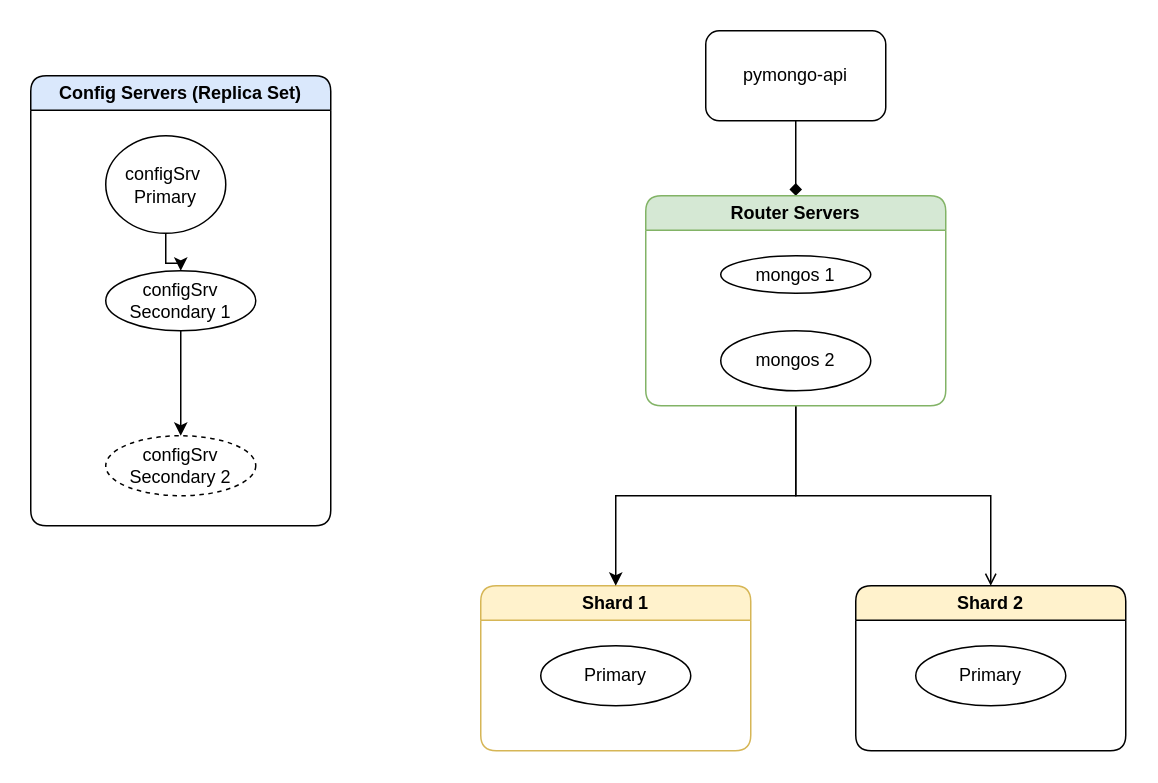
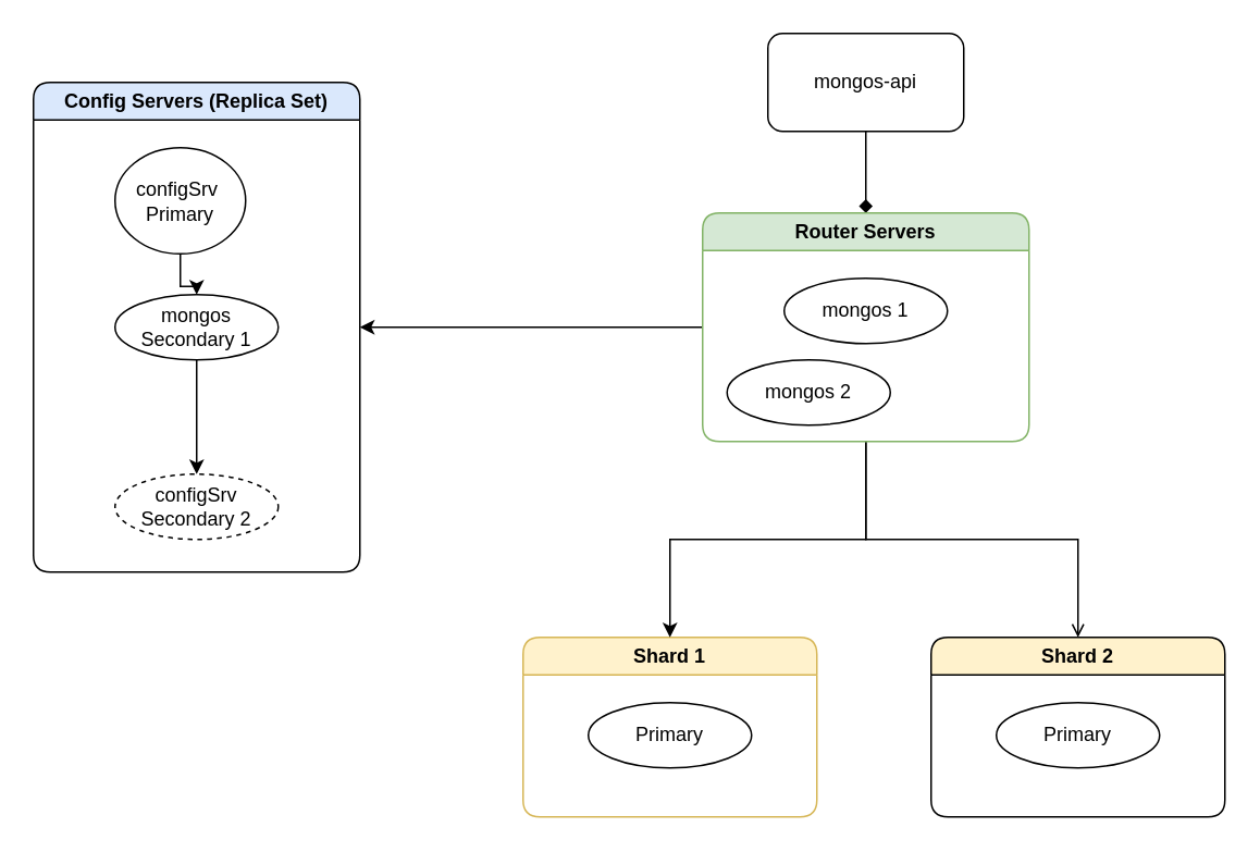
  <mxCell id="0" />
  <mxCell id="1" parent="0" />
  <mxCell id="2" value="Config Servers (Replica Set)" style="swimlane;rounded=1;whiteSpace=wrap;html=1;fillColor=#dae8fc;" parent="1" vertex="1"><mxGeometry x="20" y="50" width="200" height="300" as="geometry" /></mxCell>
  <mxCell id="3" style="edgeStyle=orthogonalEdgeStyle;rounded=0;orthogonalLoop=1;jettySize=auto;html=1;entryX=0.5;entryY=0;entryDx=0;entryDy=0;" parent="2" source="4" target="7" edge="1"><mxGeometry relative="1" as="geometry" /></mxCell>
  <mxCell id="4" value="configSrv&amp;nbsp;&lt;div&gt;Primary&lt;/div&gt;" style="ellipse;whiteSpace=wrap;html=1;fillColor=#ffffff;" parent="2" vertex="1"><mxGeometry x="50" y="40" width="80" height="65" as="geometry" /></mxCell>
  <mxCell id="5" value="configSrv&lt;div&gt;Secondary 2&lt;br&gt;&lt;/div&gt;" style="ellipse;whiteSpace=wrap;html=1;fillColor=#ffffff;dashed=1;" parent="2" vertex="1"><mxGeometry x="50" y="240" width="100" height="40" as="geometry" /></mxCell>
  <mxCell id="6" style="edgeStyle=orthogonalEdgeStyle;rounded=0;orthogonalLoop=1;jettySize=auto;html=1;entryX=0.5;entryY=0;entryDx=0;entryDy=0;" parent="2" source="7" target="5" edge="1"><mxGeometry relative="1" as="geometry" /></mxCell>
- <mxCell id="7" value="configSrv&lt;div&gt;Secondary 1&lt;/div&gt;" style="ellipse;whiteSpace=wrap;html=1;fillColor=#ffffff;" parent="2" vertex="1"><mxGeometry x="50" y="130" width="100" height="40" as="geometry" /></mxCell>
+ <mxCell id="7" value="mongos&lt;div&gt;Secondary 1&lt;/div&gt;" style="ellipse;whiteSpace=wrap;html=1;fillColor=#ffffff;" parent="2" vertex="1"><mxGeometry x="50" y="130" width="100" height="40" as="geometry" /></mxCell>
  <mxCell id="8" value="Shard 1" style="swimlane;rounded=1;whiteSpace=wrap;html=1;fillColor=#fff2cc;strokeColor=#d6b656;" parent="1" vertex="1"><mxGeometry x="320" y="390" width="180" height="110" as="geometry" /></mxCell>
  <mxCell id="9" value="Primary" style="ellipse;whiteSpace=wrap;html=1;fillColor=#ffffff;" parent="8" vertex="1"><mxGeometry x="40" y="40" width="100" height="40" as="geometry" /></mxCell>
  <mxCell id="10" value="Shard 2" style="swimlane;rounded=1;whiteSpace=wrap;html=1;fillColor=#fff2cc;" parent="1" vertex="1"><mxGeometry x="570" y="390" width="180" height="110" as="geometry" /></mxCell>
  <mxCell id="11" value="Primary" style="ellipse;whiteSpace=wrap;html=1;fillColor=#ffffff;" parent="10" vertex="1"><mxGeometry x="40" y="40" width="100" height="40" as="geometry" /></mxCell>
  <mxCell id="12" style="edgeStyle=orthogonalEdgeStyle;rounded=0;orthogonalLoop=1;jettySize=auto;html=1;entryX=0.5;entryY=0;entryDx=0;entryDy=0;endArrow=diamond;" parent="1" source="13" target="17" edge="1"><mxGeometry relative="1" as="geometry" /></mxCell>
- <mxCell id="13" value="pymongo-api" style="rounded=1;whiteSpace=wrap;html=1;" parent="1" vertex="1"><mxGeometry x="470" y="20" width="120" height="60" as="geometry" /></mxCell>
+ <mxCell id="13" value="mongos-api" style="rounded=1;whiteSpace=wrap;html=1;" parent="1" vertex="1"><mxGeometry x="470" y="20" width="120" height="60" as="geometry" /></mxCell>
  <mxCell id="14" style="edgeStyle=orthogonalEdgeStyle;rounded=0;orthogonalLoop=1;jettySize=auto;html=1;entryX=0.5;entryY=0;entryDx=0;entryDy=0;" parent="1" source="17" target="8" edge="1"><mxGeometry relative="1" as="geometry" /></mxCell>
  <mxCell id="15" style="edgeStyle=orthogonalEdgeStyle;rounded=0;orthogonalLoop=1;jettySize=auto;html=1;exitX=0.5;exitY=1;exitDx=0;exitDy=0;entryX=0.5;entryY=0;entryDx=0;entryDy=0;endArrow=open;" parent="1" source="17" target="10" edge="1"><mxGeometry relative="1" as="geometry" /></mxCell>
+ <mxCell id="16" style="edgeStyle=orthogonalEdgeStyle;rounded=0;orthogonalLoop=1;jettySize=auto;html=1;entryX=1;entryY=0.5;entryDx=0;entryDy=0;" parent="1" source="17" target="2" edge="1"><mxGeometry relative="1" as="geometry" /></mxCell>
  <mxCell id="17" value="Router Servers" style="swimlane;rounded=1;whiteSpace=wrap;html=1;fillColor=#d5e8d4;strokeColor=#82b366;" parent="1" vertex="1"><mxGeometry x="430" y="130" width="200" height="140" as="geometry" /></mxCell>
- <mxCell id="18" value="mongos 1" style="ellipse;whiteSpace=wrap;html=1;fillColor=#ffffff;" parent="17" vertex="1"><mxGeometry x="50" y="40" width="100" height="25" as="geometry" /></mxCell>
- <mxCell id="19" value="mongos 2" style="ellipse;whiteSpace=wrap;html=1;fillColor=#ffffff;" parent="17" vertex="1"><mxGeometry x="50" y="90" width="100" height="40" as="geometry" /></mxCell>
+ <mxCell id="18" value="mongos 1" style="ellipse;whiteSpace=wrap;html=1;fillColor=#ffffff;" parent="17" vertex="1"><mxGeometry x="50" y="40" width="100" height="40" as="geometry" /></mxCell>
+ <mxCell id="19" value="mongos 2" style="ellipse;whiteSpace=wrap;html=1;fillColor=#ffffff;" parent="17" vertex="1"><mxGeometry x="15" y="90" width="100" height="40" as="geometry" /></mxCell>
